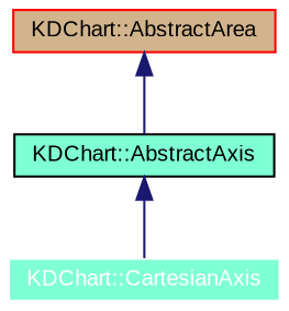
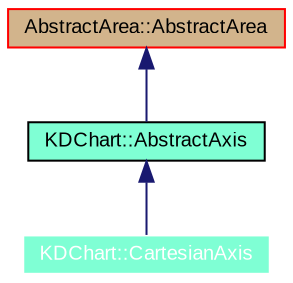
  digraph {
    fontname="Liberation Sans"
    node [fillcolor=aquamarine fontname="Liberation Sans" fontsize=10 shape=record style=filled]
    edge [color=midnightblue dir=back fontname="Liberation Sans" fontsize=10 labelfontname=Helvetica labelfontsize=10 style=solid]
    n1 [color=white fontcolor=white height=0.2 label="KDChart::CartesianAxis" width=0.4]
    n2 [color=black height=0.2 label="KDChart::AbstractAxis" width=0.4]
-   n3 [color=red height=0.2 label="KDChart::AbstractArea" width=0.4 fillcolor=tan]
+   n3 [color=red height=0.2 label="AbstractArea::AbstractArea" width=0.4 fillcolor=tan]
    n2 -> n1
    n3 -> n2
  }
